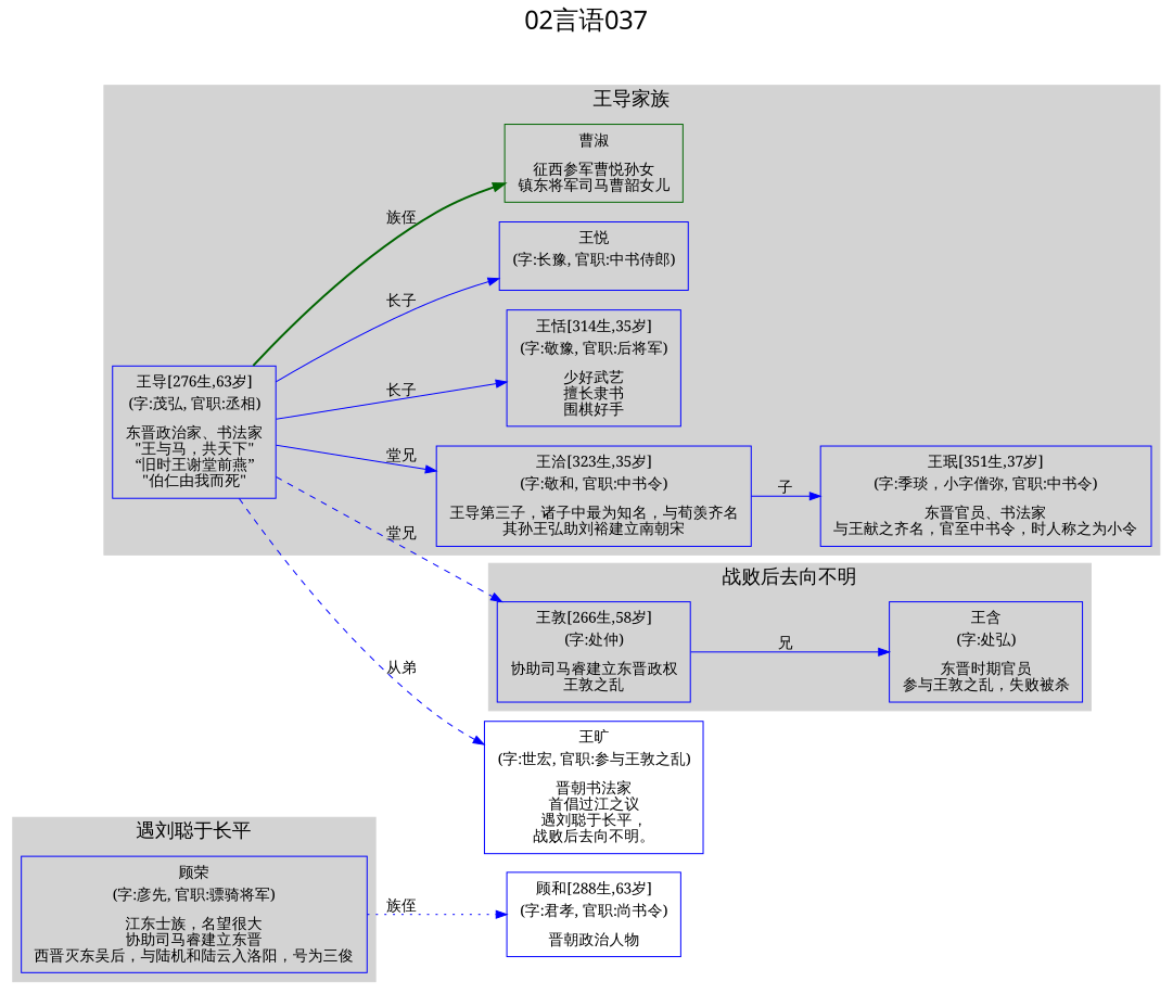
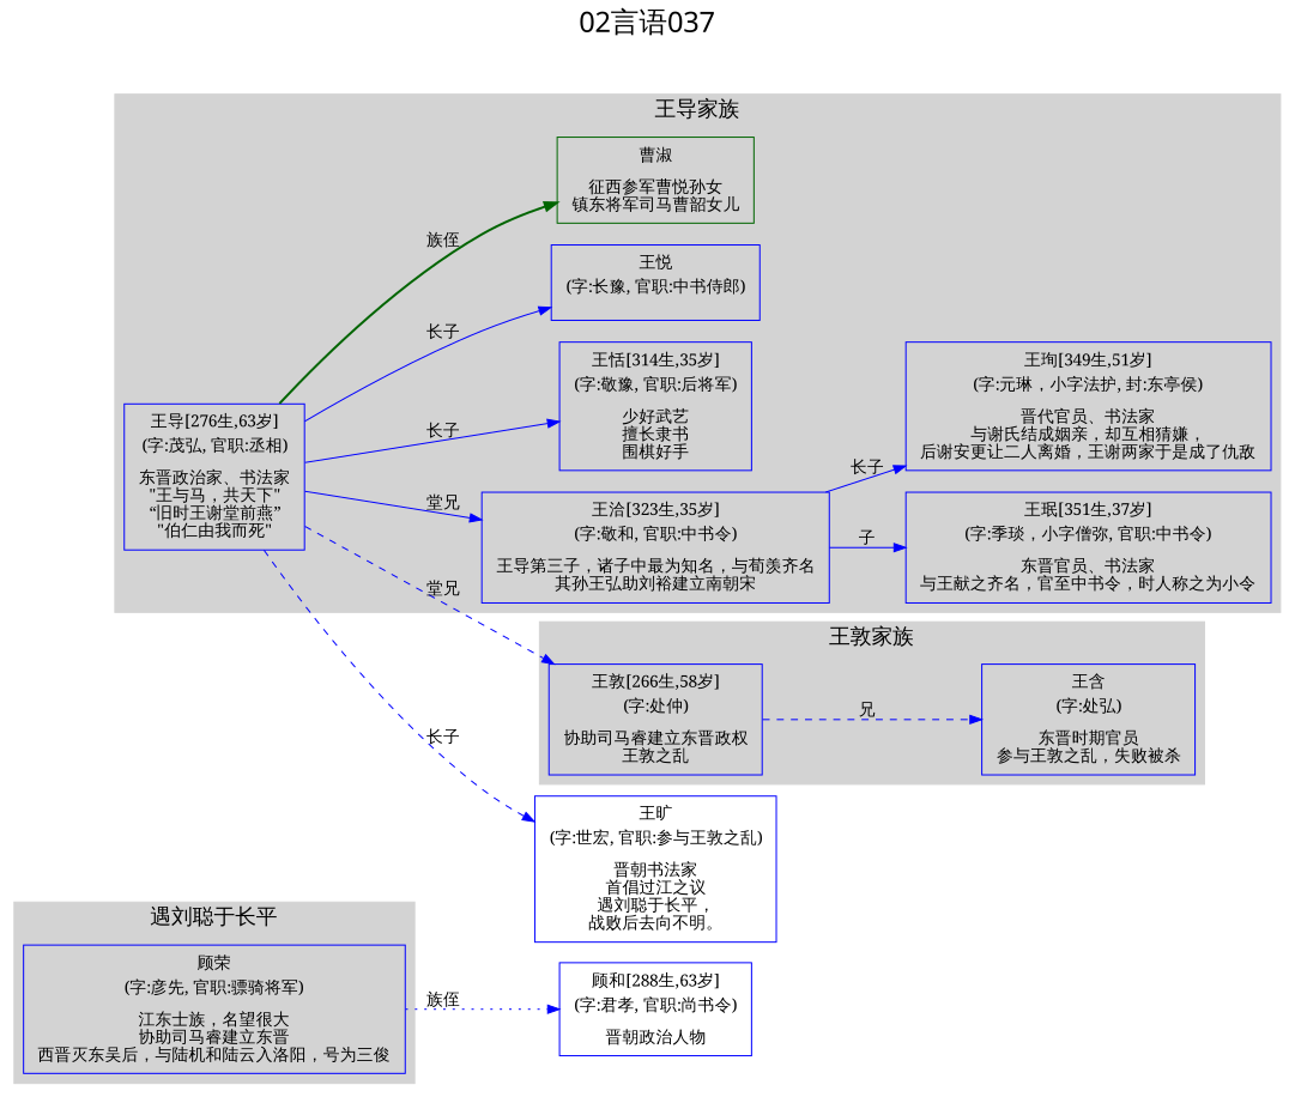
  digraph {
    color=lightgrey
    fontname=SimHei
    fontsize=24
    label="02言语037"
    labelloc=t
    rankdir=LR
    ranksep=0.5
    style=filled
    node [color=blue fontname=SimSun shape=box]
    edge [color=blue fontname=SimSun style=solid]
    n1 [label=<<table border="0" cellborder="0"><tr><td>顾荣</td></tr><tr><td>(字:彦先, 官职:骠骑将军)</td></tr><tr><td></td></tr><tr><td>江东士族，名望很大<br/>协助司马睿建立东晋<br/>西晋灭东吴后，与陆机和陆云入洛阳，号为三俊<br/></td></tr></table>>]
    n2 [label=<<table border="0" cellborder="0"><tr><td>王敦[266生,58岁]</td></tr><tr><td>(字:处仲)</td></tr><tr><td></td></tr><tr><td>协助司马睿建立东晋政权<br/>王敦之乱<br/></td></tr></table>>]
    n3 [label=<<table border="0" cellborder="0"><tr><td>王含</td></tr><tr><td>(字:处弘)</td></tr><tr><td></td></tr><tr><td>东晋时期官员<br/>参与王敦之乱，失败被杀<br/></td></tr></table>>]
    n4 [label=<<table border="0" cellborder="0"><tr><td>王导[276生,63岁]</td></tr><tr><td>(字:茂弘, 官职:丞相)</td></tr><tr><td></td></tr><tr><td>东晋政治家、书法家<br/>"王与马，共天下"<br/>“旧时王谢堂前燕”<br/>"伯仁由我而死"<br/></td></tr></table>>]
    n5 [label=<<table border="0" cellborder="0"><tr><td>王珉[351生,37岁]</td></tr><tr><td>(字:季琰，小字僧弥, 官职:中书令)</td></tr><tr><td></td></tr><tr><td>东晋官员、书法家<br/>与王献之齐名，官至中书令，时人称之为小令<br/></td></tr></table>>]
+   n6 [label=<<table border="0" cellborder="0"><tr><td>王珣[349生,51岁]</td></tr><tr><td>(字:元琳，小字法护, 封:东亭侯)</td></tr><tr><td></td></tr><tr><td>晋代官员、书法家<br/>与谢氏结成姻亲，却互相猜嫌，<br/>后谢安更让二人离婚，王谢两家于是成了仇敌<br/></td></tr></table>>]
    n7 [label=<<table border="0" cellborder="0"><tr><td>王洽[323生,35岁]</td></tr><tr><td>(字:敬和, 官职:中书令)</td></tr><tr><td></td></tr><tr><td>王导第三子，诸子中最为知名，与荀羡齐名<br/>其孙王弘助刘裕建立南朝宋<br/></td></tr></table>>]
    n8 [label=<<table border="0" cellborder="0"><tr><td>王恬[314生,35岁]</td></tr><tr><td>(字:敬豫, 官职:后将军)</td></tr><tr><td></td></tr><tr><td>少好武艺<br/>擅长隶书<br/>围棋好手<br/></td></tr></table>>]
    n9 [label=<<table border="0" cellborder="0"><tr><td>王悦</td></tr><tr><td>(字:长豫, 官职:中书侍郎)</td></tr><tr><td></td></tr><tr><td></td></tr></table>>]
    n10 [color=darkgreen label=<<table border="0" cellborder="0"><tr><td>曹淑</td></tr><tr><td></td></tr><tr><td>征西参军曹悦孙女<br/>镇东将军司马曹韶女儿<br/></td></tr></table>>]
    n11 [label=<<table border="0" cellborder="0"><tr><td>顾和[288生,63岁]</td></tr><tr><td>(字:君孝, 官职:尚书令)</td></tr><tr><td></td></tr><tr><td>晋朝政治人物<br/></td></tr></table>>]
    n12 [label=<<table border="0" cellborder="0"><tr><td>王旷</td></tr><tr><td>(字:世宏, 官职:参与王敦之乱)</td></tr><tr><td></td></tr><tr><td>晋朝书法家<br/>首倡过江之议<br/>遇刘聪于长平，<br/>战败后去向不明。<br/></td></tr></table>>]
    subgraph cluster_1 {
      fontsize=18
      label="遇刘聪于长平"
      n1
    }
    subgraph cluster_2 {
      fontsize=18
-     label="战败后去向不明"
+     label="王敦家族"
      n2
      n3
    }
    subgraph cluster_3 {
      fontsize=18
      label="王导家族"
      n4
      n5
+     n6
      n7
      n8
      n9
      n10
    }
    n1 -> n11 [label="族侄" style=dotted]
-   n2 -> n3 [label="兄"]
+   n2 -> n3 [label="兄" style=dashed]
    n4 -> n2 [label="堂兄" style=dashed]
    n4 -> n7 [label="堂兄"]
    n4 -> n8 [label="长子"]
    n4 -> n9 [label="长子"]
    n4 -> n10 [color=darkgreen label="族侄" style=bold]
-   n4 -> n12 [label="从弟" style=dashed]
+   n4 -> n12 [label="长子" style=dashed]
    n7 -> n5 [label="子"]
+   n7 -> n6 [label="长子"]
  }
